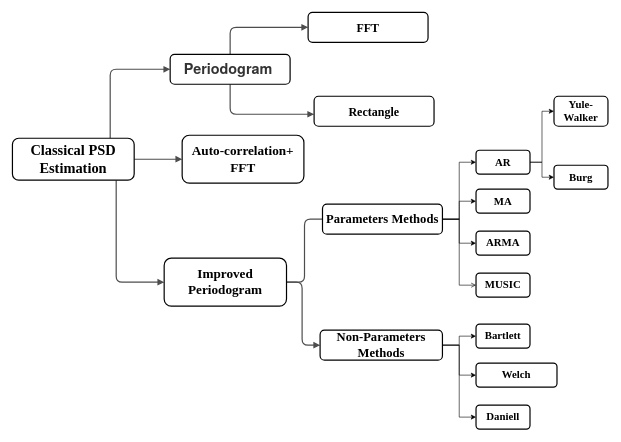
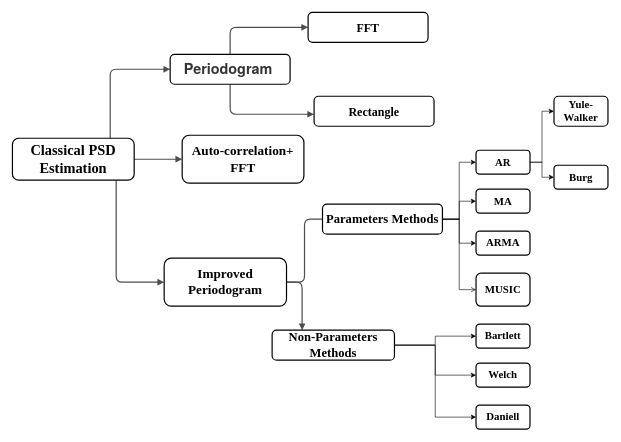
  <mxCell id="0" />
  <mxCell id="1" parent="0" />
  <mxCell id="2" value="" style="edgeStyle=orthogonalEdgeStyle;rounded=1;html=1;labelBackgroundColor=none;endArrow=block;endFill=1;strokeColor=#4D4D4D;strokeWidth=2;fontFamily=Verdana;fontSize=12;fontStyle=1" parent="1" source="20" target="19" edge="1"><mxGeometry relative="1" as="geometry" /></mxCell>
  <mxCell id="3" value="" style="edgeStyle=orthogonalEdgeStyle;rounded=1;html=1;labelBackgroundColor=none;endArrow=block;endFill=1;strokeColor=#4D4D4D;strokeWidth=2;fontFamily=Verdana;fontSize=12;fontStyle=1" parent="1" source="20" target="13" edge="1"><mxGeometry relative="1" as="geometry"><Array as="points"><mxPoint x="193" y="470" /></Array></mxGeometry></mxCell>
  <mxCell id="4" value="" style="edgeStyle=orthogonalEdgeStyle;rounded=1;html=1;labelBackgroundColor=none;endArrow=block;endFill=1;strokeColor=#4D4D4D;strokeWidth=2;fontFamily=Verdana;fontSize=12;fontStyle=1" parent="1" source="20" target="21" edge="1"><mxGeometry relative="1" as="geometry"><Array as="points"><mxPoint x="183" y="115" /></Array></mxGeometry></mxCell>
  <mxCell id="5" value="" style="edgeStyle=elbowEdgeStyle;rounded=1;html=1;labelBackgroundColor=none;endArrow=none;endFill=1;strokeColor=#4D4D4D;strokeWidth=2;fontFamily=Verdana;fontSize=12;fontStyle=1;" parent="1" source="13" target="18" edge="1"><mxGeometry relative="1" as="geometry" /></mxCell>
  <mxCell id="6" value="" style="edgeStyle=orthogonalEdgeStyle;rounded=1;html=1;labelBackgroundColor=none;endArrow=block;endFill=1;strokeColor=#4D4D4D;strokeWidth=2;fontFamily=Verdana;fontSize=12;fontStyle=1" parent="1" source="13" target="12" edge="1"><mxGeometry relative="1" as="geometry"><Array as="points"><mxPoint x="503" y="470" /></Array></mxGeometry></mxCell>
  <mxCell id="7" value="" style="edgeStyle=orthogonalEdgeStyle;rounded=1;html=1;labelBackgroundColor=none;endArrow=block;endFill=1;strokeColor=#4D4D4D;strokeWidth=2;fontFamily=Verdana;fontSize=12;fontStyle=1" parent="1" source="21" target="23" edge="1"><mxGeometry relative="1" as="geometry"><Array as="points"><mxPoint x="383" y="190" /></Array></mxGeometry></mxCell>
  <mxCell id="8" value="" style="edgeStyle=orthogonalEdgeStyle;rounded=1;html=1;labelBackgroundColor=none;endArrow=block;endFill=1;strokeColor=#4D4D4D;strokeWidth=2;fontFamily=Verdana;fontSize=12;fontStyle=1" parent="1" source="21" target="22" edge="1"><mxGeometry relative="1" as="geometry"><Array as="points"><mxPoint x="383" y="45" /></Array></mxGeometry></mxCell>
  <mxCell id="9" style="edgeStyle=orthogonalEdgeStyle;rounded=0;orthogonalLoop=1;jettySize=auto;html=1;entryX=0;entryY=0.5;entryDx=0;entryDy=0;fontSize=24;" edge="1" parent="1" source="12" target="32"><mxGeometry relative="1" as="geometry" /></mxCell>
  <mxCell id="10" style="edgeStyle=orthogonalEdgeStyle;rounded=0;orthogonalLoop=1;jettySize=auto;html=1;entryX=0;entryY=0.5;entryDx=0;entryDy=0;fontSize=24;" edge="1" parent="1" source="12" target="33"><mxGeometry relative="1" as="geometry" /></mxCell>
  <mxCell id="11" style="edgeStyle=orthogonalEdgeStyle;rounded=0;orthogonalLoop=1;jettySize=auto;html=1;entryX=0;entryY=0.5;entryDx=0;entryDy=0;fontSize=24;" edge="1" parent="1" source="12" target="34"><mxGeometry relative="1" as="geometry" /></mxCell>
- <mxCell id="12" value="&lt;span style=&quot;font-size: 21px&quot;&gt;Non-Parameters Methods&lt;/span&gt;" style="whiteSpace=wrap;html=1;rounded=1;shadow=0;comic=0;strokeWidth=2;fontFamily=Verdana;align=center;fontSize=12;fontStyle=1" parent="1" vertex="1"><mxGeometry x="533" y="550" width="204" height="50" as="geometry" /></mxCell>
+ <mxCell id="12" value="&lt;span style=&quot;font-size: 21px&quot;&gt;Non-Parameters Methods&lt;/span&gt;" style="whiteSpace=wrap;html=1;rounded=1;shadow=0;comic=0;strokeWidth=2;fontFamily=Verdana;align=center;fontSize=12;fontStyle=1" parent="1" vertex="1"><mxGeometry x="453" y="550" width="204" height="50" as="geometry" /></mxCell>
  <mxCell id="13" value="&lt;font style=&quot;font-size: 22px&quot;&gt;Improved&lt;br&gt;Periodogram&lt;/font&gt;" style="whiteSpace=wrap;html=1;rounded=1;shadow=0;comic=0;strokeWidth=2;fontFamily=Verdana;align=center;fontSize=12;fontStyle=1" parent="1" vertex="1"><mxGeometry x="273" y="430" width="204" height="80" as="geometry" /></mxCell>
  <mxCell id="14" style="edgeStyle=orthogonalEdgeStyle;rounded=0;orthogonalLoop=1;jettySize=auto;html=1;entryX=0;entryY=0.5;entryDx=0;entryDy=0;fontSize=24;" edge="1" parent="1" source="18" target="26"><mxGeometry relative="1" as="geometry" /></mxCell>
  <mxCell id="15" style="edgeStyle=orthogonalEdgeStyle;rounded=0;orthogonalLoop=1;jettySize=auto;html=1;entryX=0;entryY=0.5;entryDx=0;entryDy=0;fontSize=24;" edge="1" parent="1" source="18" target="27"><mxGeometry relative="1" as="geometry" /></mxCell>
  <mxCell id="16" style="edgeStyle=orthogonalEdgeStyle;rounded=0;orthogonalLoop=1;jettySize=auto;html=1;entryX=0;entryY=0.5;entryDx=0;entryDy=0;fontSize=24;" edge="1" parent="1" source="18" target="28"><mxGeometry relative="1" as="geometry" /></mxCell>
  <mxCell id="17" style="edgeStyle=orthogonalEdgeStyle;rounded=0;orthogonalLoop=1;jettySize=auto;html=1;entryX=0;entryY=0.5;entryDx=0;entryDy=0;fontSize=24;endArrow=open;" edge="1" parent="1" source="18" target="29"><mxGeometry relative="1" as="geometry" /></mxCell>
  <mxCell id="18" value="&lt;font style=&quot;font-size: 21px&quot;&gt;Parameters Methods&lt;/font&gt;" style="whiteSpace=wrap;html=1;rounded=1;shadow=0;comic=0;strokeWidth=2;fontFamily=Verdana;align=center;fontSize=12;fontStyle=1" parent="1" vertex="1"><mxGeometry x="537" y="340" width="200" height="50" as="geometry" /></mxCell>
  <mxCell id="19" value="&lt;font style=&quot;font-size: 22px&quot;&gt;Auto-correlation+ FFT&lt;/font&gt;" style="whiteSpace=wrap;html=1;rounded=1;shadow=0;comic=0;strokeWidth=2;fontFamily=Verdana;align=center;fontSize=12;fontStyle=1" parent="1" vertex="1"><mxGeometry x="303" y="225" width="203" height="80" as="geometry" /></mxCell>
  <mxCell id="20" value="&lt;font style=&quot;font-size: 24px&quot;&gt;Classical PSD&lt;br&gt;Estimation&lt;br&gt;&lt;/font&gt;" style="whiteSpace=wrap;html=1;rounded=1;shadow=0;comic=0;strokeWidth=2;fontFamily=Verdana;align=center;fontSize=12;fontStyle=1" parent="1" vertex="1"><mxGeometry x="20" y="230" width="203" height="70" as="geometry" /></mxCell>
  <mxCell id="21" value="&lt;font style=&quot;font-size: 24px&quot;&gt;&lt;span style=&quot;color: rgb(51 , 51 , 51) ; font-family: &amp;#34;helvetica neue&amp;#34; , &amp;#34;helvetica&amp;#34; , &amp;#34;arial&amp;#34; , &amp;#34;hiragino sans gb&amp;#34; , &amp;#34;hiragino sans gb w3&amp;#34; , &amp;#34;microsoft yahei ui&amp;#34; , &amp;#34;microsoft yahei&amp;#34; , sans-serif ; text-align: left&quot;&gt;Periodogram&lt;/span&gt;&amp;nbsp;&lt;/font&gt;" style="whiteSpace=wrap;html=1;rounded=1;shadow=0;comic=0;strokeWidth=2;fontFamily=Verdana;align=center;fontSize=12;fontStyle=1" parent="1" vertex="1"><mxGeometry x="283" width="200" height="50" as="geometry" y="90" /></mxCell>
  <mxCell id="22" value="&lt;font style=&quot;font-size: 20px&quot;&gt;FFT&lt;/font&gt;" style="whiteSpace=wrap;html=1;rounded=1;shadow=0;comic=0;strokeWidth=2;fontFamily=Verdana;align=center;fontSize=12;fontStyle=1" parent="1" vertex="1"><mxGeometry x="513" y="20" width="200" height="50" as="geometry" /></mxCell>
  <mxCell id="23" value="&lt;font style=&quot;font-size: 20px&quot;&gt;Rectangle&lt;/font&gt;" style="whiteSpace=wrap;html=1;rounded=1;shadow=0;comic=0;strokeWidth=2;fontFamily=Verdana;align=center;fontSize=12;fontStyle=1" parent="1" vertex="1"><mxGeometry x="523" y="160" width="200" height="50" as="geometry" /></mxCell>
  <mxCell id="24" style="edgeStyle=orthogonalEdgeStyle;rounded=0;orthogonalLoop=1;jettySize=auto;html=1;entryX=0;entryY=0.5;entryDx=0;entryDy=0;fontSize=24;" edge="1" parent="1" source="26" target="30"><mxGeometry relative="1" as="geometry" /></mxCell>
  <mxCell id="25" style="edgeStyle=orthogonalEdgeStyle;rounded=0;orthogonalLoop=1;jettySize=auto;html=1;entryX=0;entryY=0.5;entryDx=0;entryDy=0;fontSize=24;" edge="1" parent="1" source="26" target="31"><mxGeometry relative="1" as="geometry" /></mxCell>
  <mxCell id="26" value="&lt;font style=&quot;font-size: 18px&quot;&gt;AR&lt;/font&gt;" style="whiteSpace=wrap;html=1;rounded=1;shadow=0;comic=0;strokeWidth=2;fontFamily=Verdana;align=center;fontSize=12;fontStyle=1" vertex="1" parent="1"><mxGeometry x="793" y="250" width="90" height="40" as="geometry" /></mxCell>
  <mxCell id="27" value="&lt;font style=&quot;font-size: 18px&quot;&gt;MA&lt;/font&gt;&lt;span style=&quot;color: rgba(0 , 0 , 0 , 0) ; font-family: monospace ; font-size: 0px ; font-weight: 400&quot;&gt;%3CmxGraphModel%3E%3Croot%3E%3CmxCell%20id%3D%220%22%2F%3E%3CmxCell%20id%3D%221%22%20parent%3D%220%22%2F%3E%3CmxCell%20id%3D%222%22%20value%3D%22%26lt%3Bfont%20style%3D%26quot%3Bfont-size%3A%2018px%26quot%3B%26gt%3BAR%26lt%3B%2Ffont%26gt%3B%22%20style%3D%22whiteSpace%3Dwrap%3Bhtml%3D1%3Brounded%3D1%3Bshadow%3D0%3Bcomic%3D0%3BstrokeWidth%3D2%3BfontFamily%3DVerdana%3Balign%3Dcenter%3BfontSize%3D12%3BfontStyle%3D1%22%20vertex%3D%221%22%20parent%3D%221%22%3E%3CmxGeometry%20x%3D%22690%22%20y%3D%22440%22%20width%3D%2250%22%20height%3D%2240%22%20as%3D%22geometry%22%2F%3E%3C%2FmxCell%3E%3CmxCell%20id%3D%223%22%20value%3D%22%26lt%3Bfont%20style%3D%26quot%3Bfont-size%3A%2018px%26quot%3B%26gt%3BAR%26lt%3B%2Ffont%26gt%3B%22%20style%3D%22whiteSpace%3Dwrap%3Bhtml%3D1%3Brounded%3D1%3Bshadow%3D0%3Bcomic%3D0%3BstrokeWidth%3D2%3BfontFamily%3DVerdana%3Balign%3Dcenter%3BfontSize%3D12%3BfontStyle%3D1%22%20vertex%3D%221%22%20parent%3D%221%22%3E%3CmxGeometry%20x%3D%22599%22%20y%3D%22440%22%20width%3D%2250%22%20height%3D%2240%22%20as%3D%22geometry%22%2F%3E%3C%2FmxCell%3E%3C%2Froot%3E%3C%2FmxGraphModel%3E&lt;/span&gt;" style="whiteSpace=wrap;html=1;rounded=1;shadow=0;comic=0;strokeWidth=2;fontFamily=Verdana;align=center;fontSize=12;fontStyle=1" vertex="1" parent="1"><mxGeometry x="793" y="315" width="90" height="40" as="geometry" /></mxCell>
  <mxCell id="28" value="&lt;span style=&quot;font-size: 18px&quot;&gt;ARMA&lt;/span&gt;" style="whiteSpace=wrap;html=1;rounded=1;shadow=0;comic=0;strokeWidth=2;fontFamily=Verdana;align=center;fontSize=12;fontStyle=1" vertex="1" parent="1"><mxGeometry x="793" y="385" width="90" height="40" as="geometry" /></mxCell>
- <mxCell id="29" value="&lt;span style=&quot;font-size: 18px&quot;&gt;MUSIC&lt;/span&gt;" style="whiteSpace=wrap;html=1;rounded=1;shadow=0;comic=0;strokeWidth=2;fontFamily=Verdana;align=center;fontSize=12;fontStyle=1" vertex="1" parent="1"><mxGeometry x="793" y="455" width="90" height="40" as="geometry" /></mxCell>
+ <mxCell id="29" value="&lt;span style=&quot;font-size: 18px&quot;&gt;MUSIC&lt;/span&gt;" style="whiteSpace=wrap;html=1;rounded=1;shadow=0;comic=0;strokeWidth=2;fontFamily=Verdana;align=center;fontSize=12;fontStyle=1" vertex="1" parent="1"><mxGeometry x="793" y="455" width="90" height="55" as="geometry" /></mxCell>
  <mxCell id="30" value="&lt;font style=&quot;font-size: 18px&quot;&gt;Yule-Walker&lt;/font&gt;" style="whiteSpace=wrap;html=1;rounded=1;shadow=0;comic=0;strokeWidth=2;fontFamily=Verdana;align=center;fontSize=12;fontStyle=1" vertex="1" parent="1"><mxGeometry x="923" y="160" width="90" height="50" as="geometry" /></mxCell>
  <mxCell id="31" value="&lt;span style=&quot;font-size: 18px&quot;&gt;Burg&lt;/span&gt;" style="whiteSpace=wrap;html=1;rounded=1;shadow=0;comic=0;strokeWidth=2;fontFamily=Verdana;align=center;fontSize=12;fontStyle=1" vertex="1" parent="1"><mxGeometry x="923" y="275" width="90" height="40" as="geometry" /></mxCell>
  <mxCell id="32" value="&lt;font style=&quot;font-size: 18px&quot;&gt;Bartlett&lt;/font&gt;" style="whiteSpace=wrap;html=1;rounded=1;shadow=0;comic=0;strokeWidth=2;fontFamily=Verdana;align=center;fontSize=12;fontStyle=1" vertex="1" parent="1"><mxGeometry x="793" y="540" width="90" height="40" as="geometry" /></mxCell>
- <mxCell id="33" value="&lt;span style=&quot;font-size: 18px&quot;&gt;Welch&lt;/span&gt;" style="whiteSpace=wrap;html=1;rounded=1;shadow=0;comic=0;strokeWidth=2;fontFamily=Verdana;align=center;fontSize=12;fontStyle=1" vertex="1" parent="1"><mxGeometry x="793" y="605" width="135" height="40" as="geometry" /></mxCell>
+ <mxCell id="33" value="&lt;span style=&quot;font-size: 18px&quot;&gt;Welch&lt;/span&gt;" style="whiteSpace=wrap;html=1;rounded=1;shadow=0;comic=0;strokeWidth=2;fontFamily=Verdana;align=center;fontSize=12;fontStyle=1" vertex="1" parent="1"><mxGeometry x="793" y="605" width="90" height="40" as="geometry" /></mxCell>
  <mxCell id="34" value="&lt;span style=&quot;font-size: 18px&quot;&gt;Daniell&lt;/span&gt;" style="whiteSpace=wrap;html=1;rounded=1;shadow=0;comic=0;strokeWidth=2;fontFamily=Verdana;align=center;fontSize=12;fontStyle=1" vertex="1" parent="1"><mxGeometry x="793" y="675" width="90" height="40" as="geometry" /></mxCell>
